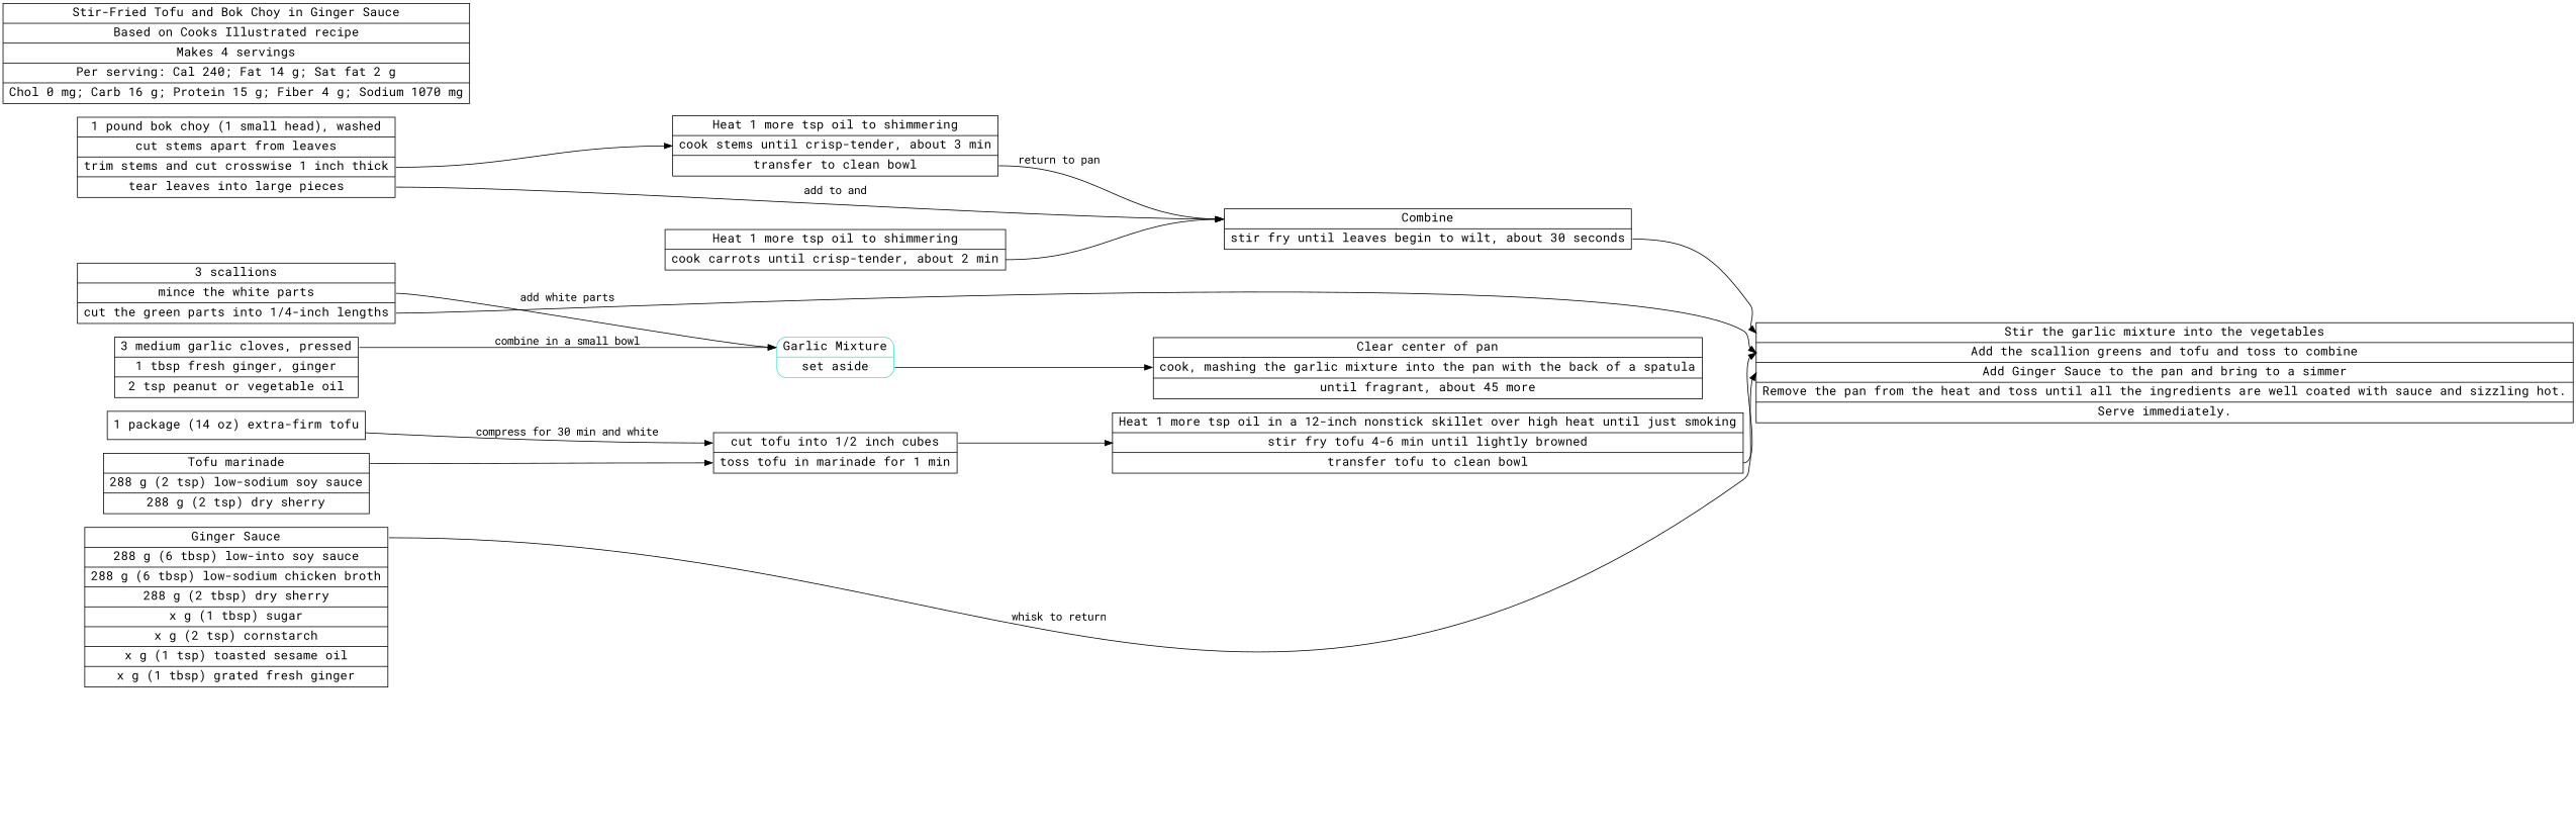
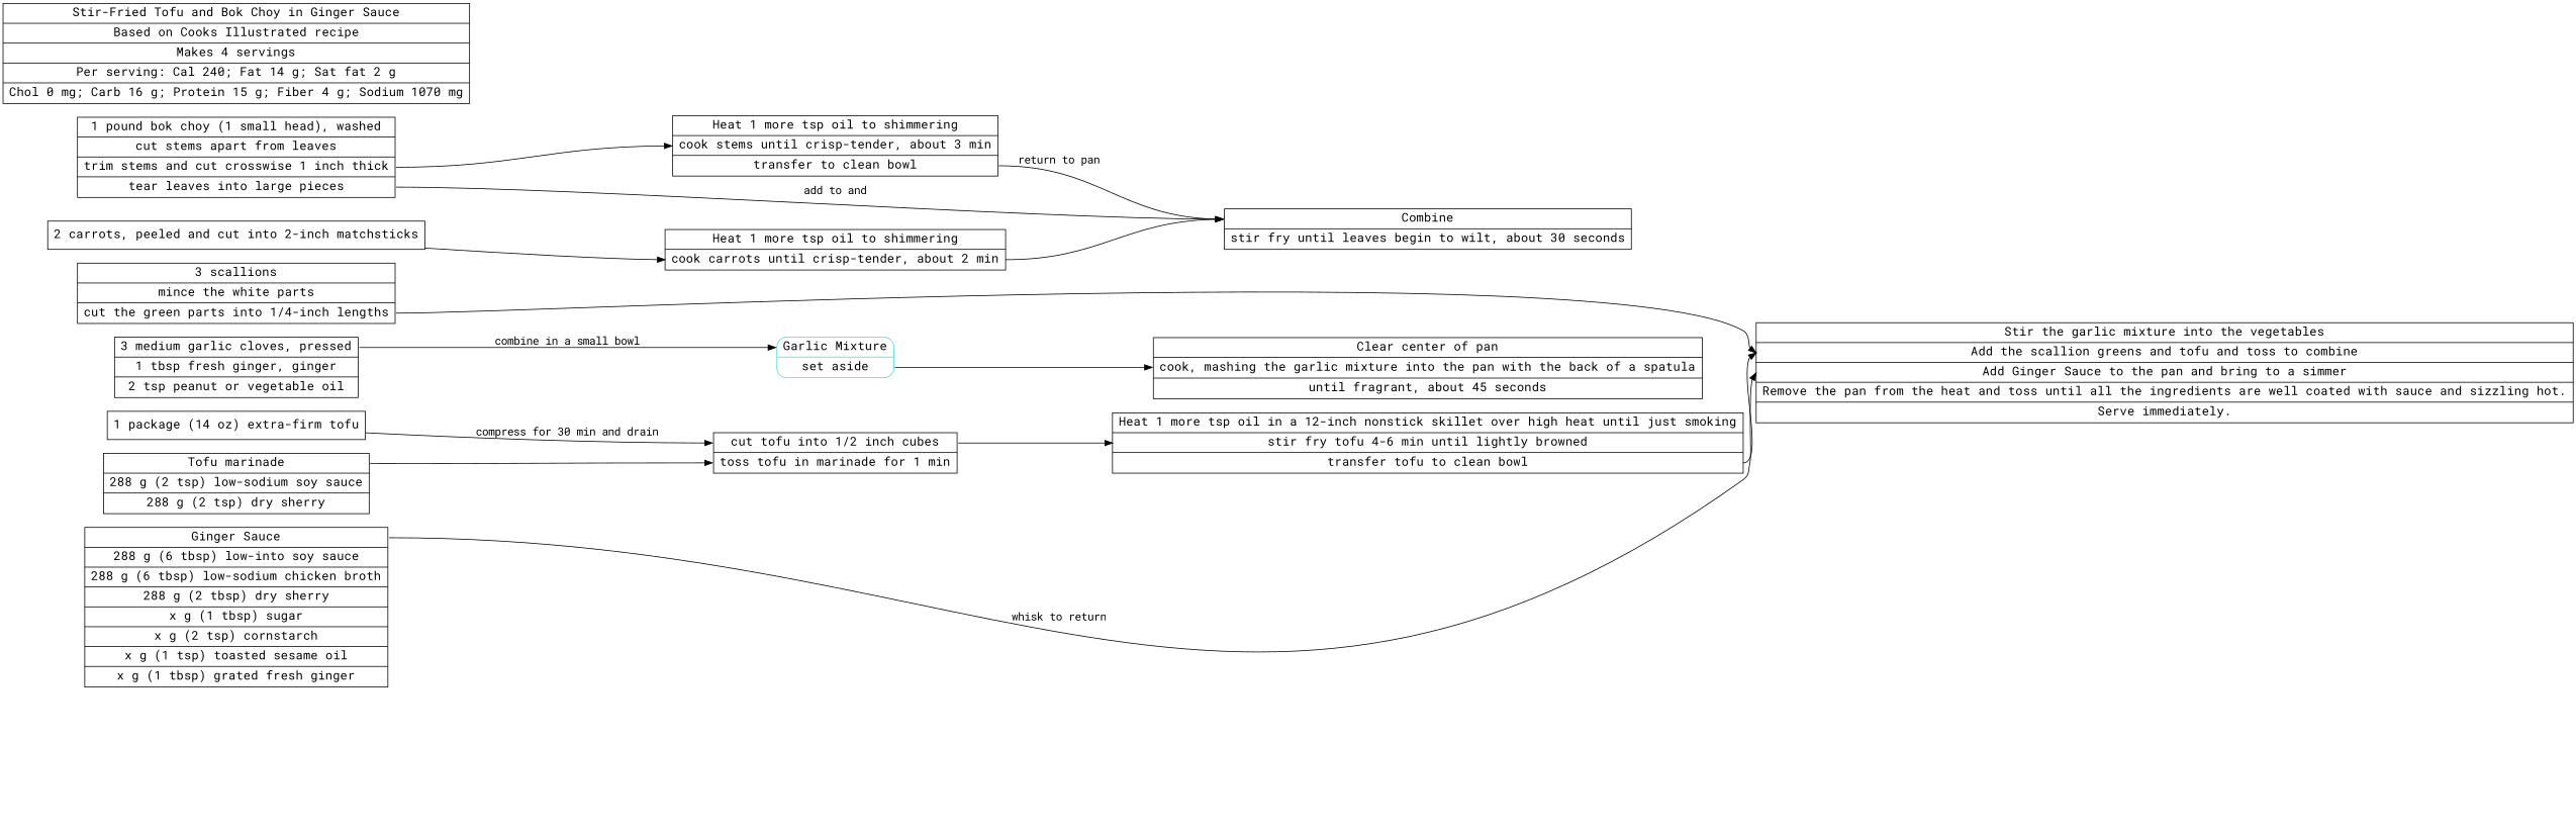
  digraph {
    fontname="Roboto Mono"
    rankdir=LR
    ranksep=.1
    node [fontname="Roboto Mono" fontsize=16 shape=record]
    edge [fontname="Roboto Mono" headport=f1 tailport=f0]
    n1 [label="<f0> Ginger Sauce| <f1> 288 g (6 tbsp) low-into soy sauce| 288 g (6 tbsp) low-sodium chicken broth| 288 g (2 tbsp) dry sherry| x g (1 tbsp) sugar| x g (2 tsp) cornstarch| x g (1 tsp) toasted sesame oil| x g (1 tbsp) grated fresh ginger  "]
    n2 [label="<f0> 1 pound bok choy (1 small head), washed| cut stems apart from leaves| <f2> trim stems and cut crosswise 1 inch thick| <f3> tear leaves into large pieces"]
    n3 [label="<f0> 1 package (14 oz) extra-firm tofu"]
    n4 [label="<f0> Tofu marinade | 288 g (2 tsp) low-sodium soy sauce| 288 g (2 tsp) dry sherry"]
    n5 [label="<f0> 3 scallions| <f1> mince the white parts| <f2> cut the green parts into 1/4-inch lengths"]
+   n6 [label="<f0> 2 carrots, peeled and cut into 2-inch matchsticks"]
    n7 [label="<f0> Stir the garlic mixture into the vegetables| <f1> Add the scallion greens and tofu and toss to combine| <f2> Add Ginger Sauce to the pan and bring to a simmer| Remove the pan from the heat and toss until all the ingredients are well coated with sauce and sizzling hot.| Serve immediately."]
    n8 [label="<f0> Heat 1 more tsp oil to shimmering|<f1> cook stems until crisp-tender, about 3 min| <f2> transfer to clean bowl"]
    n9 [label="<f0> Combine| <f1> stir fry until leaves begin to wilt, about 30 seconds"]
    n10 [label="<f0> cut tofu into 1/2 inch cubes | <f1> toss tofu in marinade for 1 min"]
    n11 [color=turquoise label="<f0> Garlic Mixture| <f1> set aside" style=rounded]
    n12 [label="<f0> Heat 1 more tsp oil to shimmering|<f1> cook carrots until crisp-tender, about 2 min"]
    n13 [label="<f0> Heat 1 more tsp oil in a 12-inch nonstick skillet over high heat until just smoking | <f1> stir fry tofu 4-6 min until lightly browned| <f2> transfer tofu to clean bowl"]
-   n14 [label="<f0> Clear center of pan| <f1> cook, mashing the garlic mixture into the pan with the back of a spatula| until fragrant, about 45 more"]
+   n14 [label="<f0> Clear center of pan| <f1> cook, mashing the garlic mixture into the pan with the back of a spatula| until fragrant, about 45 seconds"]
    n15 [label="<f0> 3 medium garlic cloves, pressed | 1 tbsp fresh ginger, ginger| 2 tsp peanut or vegetable oil"]
    n16 [label="Stir-Fried Tofu and Bok Choy in Ginger Sauce|Based on Cooks Illustrated recipe| Makes 4 servings| Per serving: Cal 240; Fat 14 g; Sat fat 2 g| Chol 0 mg; Carb 16 g; Protein 15 g; Fiber 4 g; Sodium 1070 mg"]
    subgraph sub_1 {
      rank=same
      n1
      n2
      n3
      n4
      n5
+     n6
    }
    n1 -> n7 [headport=f2 label="whisk to return"]
    n2 -> n8 [tailport=f2]
    n2 -> n9 [headport=f0 label="add to and" tailport=f3]
-   n3 -> n10 [headport=f0 label="compress for 30 min and white"]
+   n3 -> n10 [headport=f0 label="compress for 30 min and drain"]
    n4 -> n10
    n5 -> n7 [tailport=f2]
-   n5 -> n11 [headport=f0 label="add white parts" tailport=f1]
+   n6 -> n12
    n8 -> n9 [headport=f0 label="return to pan" tailport=f2]
-   n9 -> n7 [headport=f0 tailport=f1]
    n10 -> n13
    n11 -> n14 [tailport=f1]
    n12 -> n9 [headport=f0 tailport=f1]
    n13 -> n7 [tailport=f2]
    n15 -> n11 [headport=f0 label="combine in a small bowl"]
  }
